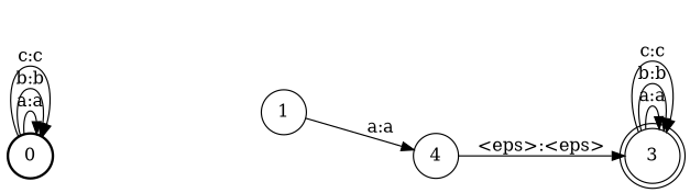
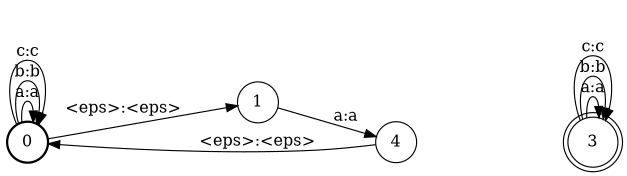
  digraph {
    nodesep=0.25
    rankdir=LR
    ranksep=0.4
    node [fontsize=14 shape=circle style=solid]
    edge [fontsize=14]
    n1 [label=0 style=bold]
    n2 [label=1]
    n3 [label=4]
    n4 [label=3 shape=doublecircle]
    n1 -> n1 [label="a:a"]
    n1 -> n1 [label="b:b"]
    n1 -> n1 [label="c:c"]
+   n1 -> n2 [label="<eps>:<eps>"]
    n2 -> n3 [label="a:a"]
-   n3 -> n4 [label="<eps>:<eps>"]
+   n3 -> n1 [label="<eps>:<eps>"]
    n4 -> n4 [label="a:a"]
    n4 -> n4 [label="b:b"]
    n4 -> n4 [label="c:c"]
  }
